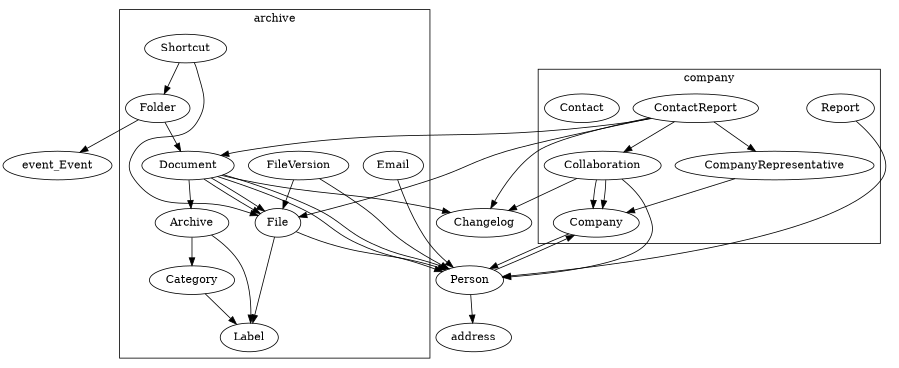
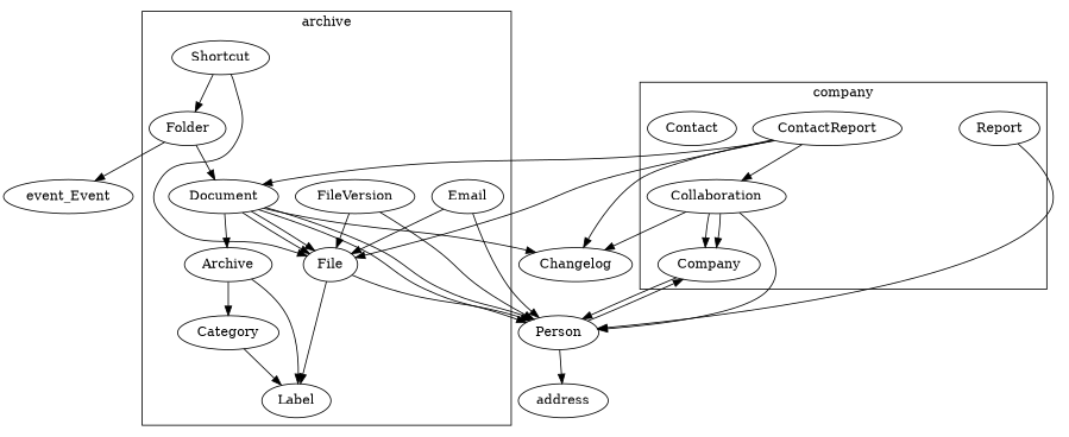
  digraph {
    compound=true
    n1 [label=Shortcut]
    n2 [label=Folder]
    n3 [label=File]
    n4 [label=Label]
    n5 [label=Document]
    n6 [label=Archive]
    n7 [label=FileVersion]
    n8 [label=Category]
    n9 [label=Email]
    n10 [label=Company]
    n11 [label=Collaboration]
-   n12 [label=CompanyRepresentative]
    n13 [label=ContactReport]
    n14 [label=Report]
    n15 [label=Contact]
    event_Event
    n17 [label=Person]
    Changelog
    address
    subgraph cluster_1 {
      label=archive
      n1
      n2
      n3
      n4
      n5
      n6
      n7
      n8
      n9
    }
    subgraph cluster_2 {
      label=company
      n10
      n11
-     n12
      n13
      n14
      n15
    }
    n1 -> n2
    n1 -> n3
    n2 -> n5
    n2 -> event_Event
    n3 -> n4
    n3 -> n17
    n5 -> n3
    n5 -> n3
    n5 -> n6
    n5 -> n17
    n5 -> n17
    n5 -> Changelog
    n6 -> n4
    n6 -> n8
    n7 -> n3
    n7 -> n17
    n8 -> n4
+   n9 -> n3
    n9 -> n17
    n10 -> n17
    n11 -> n10
    n11 -> n10
    n11 -> n17
    n11 -> Changelog
-   n12 -> n10
    n13 -> n3
    n13 -> n5
    n13 -> n11
-   n13 -> n12
    n13 -> Changelog
    n14 -> n17
    n17 -> n10
    n17 -> address
  }
